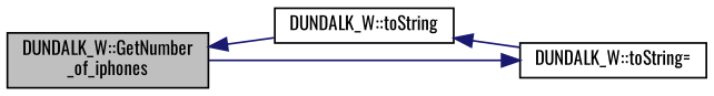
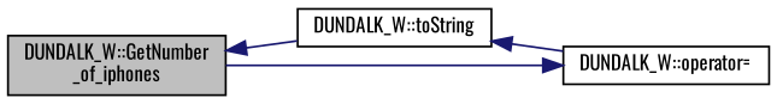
  digraph {
    fontname=Oswald
    rankdir=LR
    node [color=black fillcolor=white fontname=Oswald fontsize=10 shape=record style=filled]
    edge [color=midnightblue dir=back fontname=Oswald fontsize=10 labelfontname=Helvetica labelfontsize=10 style=solid]
    n1 [fillcolor=grey75 fontcolor=black height=0.2 label="DUNDALK_W::GetNumber\l_of_iphones" width=0.4]
    n2 [height=0.2 label="DUNDALK_W::toString" width=0.4]
-   n3 [height=0.2 label="DUNDALK_W::toString=" width=0.4]
+   n3 [height=0.2 label="DUNDALK_W::operator=" width=0.4]
    n1 -> n2
    n2 -> n3
    n3 -> n1
  }
